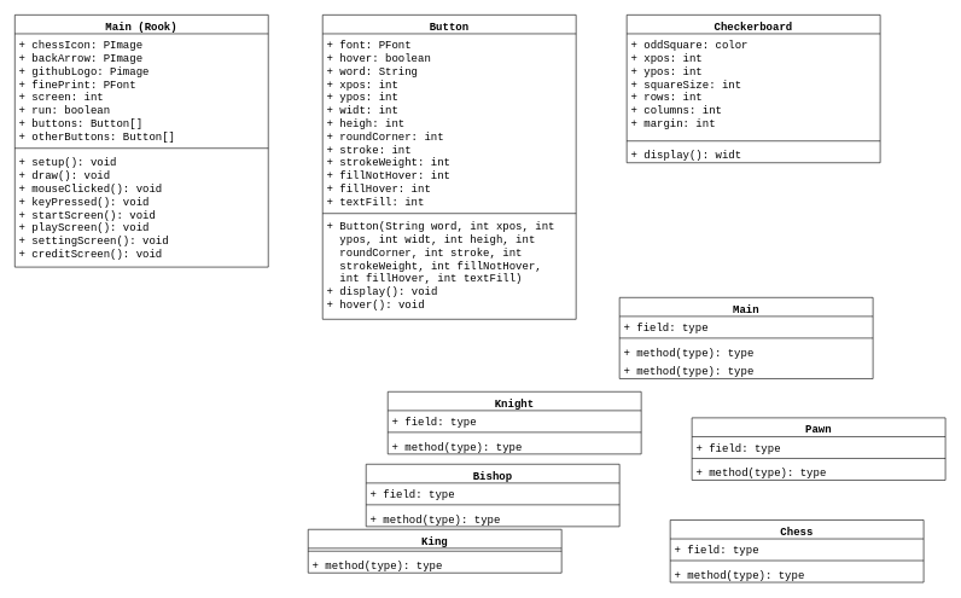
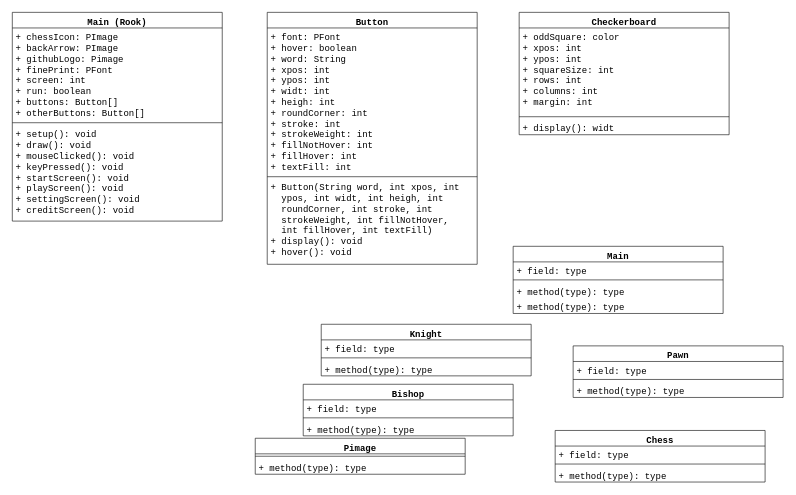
  <mxCell id="0" />
  <mxCell id="1" parent="0" />
- <mxCell id="2" value="King" style="swimlane;fontStyle=1;align=center;verticalAlign=top;childLayout=stackLayout;horizontal=1;startSize=26;horizontalStack=0;resizeParent=1;resizeParentMax=0;resizeLast=0;collapsible=1;marginBottom=0;fontFamily=Courier New;fontSize=15;" parent="1" vertex="1"><mxGeometry x="425" y="730" width="350" height="60" as="geometry" /></mxCell>
+ <mxCell id="2" value="Pimage" style="swimlane;fontStyle=1;align=center;verticalAlign=top;childLayout=stackLayout;horizontal=1;startSize=26;horizontalStack=0;resizeParent=1;resizeParentMax=0;resizeLast=0;collapsible=1;marginBottom=0;fontFamily=Courier New;fontSize=15;" parent="1" vertex="1"><mxGeometry x="425" y="730" width="350" height="60" as="geometry" /></mxCell>
  <mxCell id="3" value="" style="line;strokeWidth=1;fillColor=none;align=left;verticalAlign=middle;spacingTop=-1;spacingLeft=3;spacingRight=3;rotatable=0;labelPosition=right;points=[];portConstraint=eastwest;fontFamily=Courier New;fontSize=15;" parent="2" vertex="1"><mxGeometry y="26" width="350" height="8" as="geometry" /></mxCell>
  <mxCell id="4" value="+ method(type): type" style="text;strokeColor=none;fillColor=none;align=left;verticalAlign=top;spacingLeft=4;spacingRight=4;overflow=hidden;rotatable=0;points=[[0,0.5],[1,0.5]];portConstraint=eastwest;fontFamily=Courier New;fontSize=15;" parent="2" vertex="1"><mxGeometry y="34" width="350" height="26" as="geometry" /></mxCell>
  <mxCell id="5" value="Chess" style="swimlane;fontStyle=1;align=center;verticalAlign=top;childLayout=stackLayout;horizontal=1;startSize=26;horizontalStack=0;resizeParent=1;resizeParentMax=0;resizeLast=0;collapsible=1;marginBottom=0;fontFamily=Courier New;fontSize=15;" parent="1" vertex="1"><mxGeometry x="925" y="717" width="350" height="86" as="geometry" /></mxCell>
  <mxCell id="6" value="+ field: type" style="text;strokeColor=none;fillColor=none;align=left;verticalAlign=top;spacingLeft=4;spacingRight=4;overflow=hidden;rotatable=0;points=[[0,0.5],[1,0.5]];portConstraint=eastwest;fontFamily=Courier New;fontSize=15;" parent="5" vertex="1"><mxGeometry y="26" width="350" height="26" as="geometry" /></mxCell>
  <mxCell id="7" value="" style="line;strokeWidth=1;fillColor=none;align=left;verticalAlign=middle;spacingTop=-1;spacingLeft=3;spacingRight=3;rotatable=0;labelPosition=right;points=[];portConstraint=eastwest;fontFamily=Courier New;fontSize=15;" parent="5" vertex="1"><mxGeometry y="52" width="350" height="8" as="geometry" /></mxCell>
  <mxCell id="8" value="+ method(type): type" style="text;strokeColor=none;fillColor=none;align=left;verticalAlign=top;spacingLeft=4;spacingRight=4;overflow=hidden;rotatable=0;points=[[0,0.5],[1,0.5]];portConstraint=eastwest;fontFamily=Courier New;fontSize=15;" parent="5" vertex="1"><mxGeometry y="60" width="350" height="26" as="geometry" /></mxCell>
  <mxCell id="9" value="Main" style="swimlane;fontStyle=1;align=center;verticalAlign=top;childLayout=stackLayout;horizontal=1;startSize=26;horizontalStack=0;resizeParent=1;resizeParentMax=0;resizeLast=0;collapsible=1;marginBottom=0;fontFamily=Courier New;fontSize=15;" parent="1" vertex="1"><mxGeometry x="855" y="410" width="350" height="112" as="geometry" /></mxCell>
  <mxCell id="10" value="+ field: type" style="text;strokeColor=none;fillColor=none;align=left;verticalAlign=top;spacingLeft=4;spacingRight=4;overflow=hidden;rotatable=0;points=[[0,0.5],[1,0.5]];portConstraint=eastwest;fontFamily=Courier New;fontSize=15;" parent="9" vertex="1"><mxGeometry y="26" width="350" height="26" as="geometry" /></mxCell>
  <mxCell id="11" value="" style="line;strokeWidth=1;fillColor=none;align=left;verticalAlign=middle;spacingTop=-1;spacingLeft=3;spacingRight=3;rotatable=0;labelPosition=right;points=[];portConstraint=eastwest;fontFamily=Courier New;fontSize=15;" parent="9" vertex="1"><mxGeometry y="52" width="350" height="8" as="geometry" /></mxCell>
  <mxCell id="12" value="+ method(type): type" style="text;strokeColor=none;fillColor=none;align=left;verticalAlign=top;spacingLeft=4;spacingRight=4;overflow=hidden;rotatable=0;points=[[0,0.5],[1,0.5]];portConstraint=eastwest;fontFamily=Courier New;fontSize=15;" parent="9" vertex="1"><mxGeometry y="60" width="350" height="26" as="geometry" /></mxCell>
  <mxCell id="13" value="+ method(type): type" style="text;strokeColor=none;fillColor=none;align=left;verticalAlign=top;spacingLeft=4;spacingRight=4;overflow=hidden;rotatable=0;points=[[0,0.5],[1,0.5]];portConstraint=eastwest;fontFamily=Courier New;fontSize=15;" parent="9" vertex="1"><mxGeometry y="86" width="350" height="26" as="geometry" /></mxCell>
  <mxCell id="14" value="Bishop" style="swimlane;fontStyle=1;align=center;verticalAlign=top;childLayout=stackLayout;horizontal=1;startSize=26;horizontalStack=0;resizeParent=1;resizeParentMax=0;resizeLast=0;collapsible=1;marginBottom=0;fontFamily=Courier New;fontSize=15;" parent="1" vertex="1"><mxGeometry x="505" y="640" width="350" height="86" as="geometry" /></mxCell>
  <mxCell id="15" value="+ field: type" style="text;strokeColor=none;fillColor=none;align=left;verticalAlign=top;spacingLeft=4;spacingRight=4;overflow=hidden;rotatable=0;points=[[0,0.5],[1,0.5]];portConstraint=eastwest;fontFamily=Courier New;fontSize=15;" parent="14" vertex="1"><mxGeometry y="26" width="350" height="26" as="geometry" /></mxCell>
  <mxCell id="16" value="" style="line;strokeWidth=1;fillColor=none;align=left;verticalAlign=middle;spacingTop=-1;spacingLeft=3;spacingRight=3;rotatable=0;labelPosition=right;points=[];portConstraint=eastwest;fontFamily=Courier New;fontSize=15;" parent="14" vertex="1"><mxGeometry y="52" width="350" height="8" as="geometry" /></mxCell>
  <mxCell id="17" value="+ method(type): type" style="text;strokeColor=none;fillColor=none;align=left;verticalAlign=top;spacingLeft=4;spacingRight=4;overflow=hidden;rotatable=0;points=[[0,0.5],[1,0.5]];portConstraint=eastwest;fontFamily=Courier New;fontSize=15;" parent="14" vertex="1"><mxGeometry y="60" width="350" height="26" as="geometry" /></mxCell>
  <mxCell id="18" value="Knight" style="swimlane;fontStyle=1;align=center;verticalAlign=top;childLayout=stackLayout;horizontal=1;startSize=26;horizontalStack=0;resizeParent=1;resizeParentMax=0;resizeLast=0;collapsible=1;marginBottom=0;fontFamily=Courier New;fontSize=15;" parent="1" vertex="1"><mxGeometry x="535" y="540" width="350" height="86" as="geometry" /></mxCell>
  <mxCell id="19" value="+ field: type" style="text;strokeColor=none;fillColor=none;align=left;verticalAlign=top;spacingLeft=4;spacingRight=4;overflow=hidden;rotatable=0;points=[[0,0.5],[1,0.5]];portConstraint=eastwest;fontFamily=Courier New;fontSize=15;" parent="18" vertex="1"><mxGeometry y="26" width="350" height="26" as="geometry" /></mxCell>
  <mxCell id="20" value="" style="line;strokeWidth=1;fillColor=none;align=left;verticalAlign=middle;spacingTop=-1;spacingLeft=3;spacingRight=3;rotatable=0;labelPosition=right;points=[];portConstraint=eastwest;fontFamily=Courier New;fontSize=15;" parent="18" vertex="1"><mxGeometry y="52" width="350" height="8" as="geometry" /></mxCell>
  <mxCell id="21" value="+ method(type): type" style="text;strokeColor=none;fillColor=none;align=left;verticalAlign=top;spacingLeft=4;spacingRight=4;overflow=hidden;rotatable=0;points=[[0,0.5],[1,0.5]];portConstraint=eastwest;fontFamily=Courier New;fontSize=15;" parent="18" vertex="1"><mxGeometry y="60" width="350" height="26" as="geometry" /></mxCell>
  <mxCell id="22" value="Pawn" style="swimlane;fontStyle=1;align=center;verticalAlign=top;childLayout=stackLayout;horizontal=1;startSize=26;horizontalStack=0;resizeParent=1;resizeParentMax=0;resizeLast=0;collapsible=1;marginBottom=0;fontFamily=Courier New;fontSize=15;" parent="1" vertex="1"><mxGeometry x="955" y="576" width="350" height="86" as="geometry" /></mxCell>
  <mxCell id="23" value="+ field: type" style="text;strokeColor=none;fillColor=none;align=left;verticalAlign=top;spacingLeft=4;spacingRight=4;overflow=hidden;rotatable=0;points=[[0,0.5],[1,0.5]];portConstraint=eastwest;fontFamily=Courier New;fontSize=15;" parent="22" vertex="1"><mxGeometry y="26" width="350" height="26" as="geometry" /></mxCell>
  <mxCell id="24" value="" style="line;strokeWidth=1;fillColor=none;align=left;verticalAlign=middle;spacingTop=-1;spacingLeft=3;spacingRight=3;rotatable=0;labelPosition=right;points=[];portConstraint=eastwest;fontFamily=Courier New;fontSize=15;" parent="22" vertex="1"><mxGeometry y="52" width="350" height="8" as="geometry" /></mxCell>
  <mxCell id="25" value="+ method(type): type" style="text;strokeColor=none;fillColor=none;align=left;verticalAlign=top;spacingLeft=4;spacingRight=4;overflow=hidden;rotatable=0;points=[[0,0.5],[1,0.5]];portConstraint=eastwest;fontFamily=Courier New;fontSize=15;" parent="22" vertex="1"><mxGeometry y="60" width="350" height="26" as="geometry" /></mxCell>
  <mxCell id="26" value="Main (Rook)" style="swimlane;fontStyle=1;align=center;verticalAlign=top;childLayout=stackLayout;horizontal=1;startSize=26;horizontalStack=0;resizeParent=1;resizeParentMax=0;resizeLast=0;collapsible=1;marginBottom=0;fontFamily=Courier New;fontSize=15;" parent="1" vertex="1"><mxGeometry x="20" y="20" width="350" height="348" as="geometry" /></mxCell>
  <mxCell id="27" value="+ chessIcon: PImage&#10;+ backArrow: PImage&#10;+ githubLogo: Pimage&#10;+ finePrint: PFont&#10;+ screen: int&#10;+ run: boolean&#10;+ buttons: Button[]&#10;+ otherButtons: Button[]" style="text;strokeColor=none;fillColor=none;align=left;verticalAlign=top;spacingLeft=4;spacingRight=4;overflow=hidden;rotatable=0;points=[[0,0.5],[1,0.5]];portConstraint=eastwest;fontFamily=Courier New;fontSize=15;" parent="26" vertex="1"><mxGeometry y="26" width="350" height="154" as="geometry" /></mxCell>
  <mxCell id="28" value="" style="line;strokeWidth=1;fillColor=none;align=left;verticalAlign=middle;spacingTop=-1;spacingLeft=3;spacingRight=3;rotatable=0;labelPosition=right;points=[];portConstraint=eastwest;fontFamily=Courier New;fontSize=15;" parent="26" vertex="1"><mxGeometry y="180" width="350" height="8" as="geometry" /></mxCell>
  <mxCell id="29" value="+ setup(): void&#10;+ draw(): void&#10;+ mouseClicked(): void&#10;+ keyPressed(): void&#10;+ startScreen(): void&#10;+ playScreen(): void&#10;+ settingScreen(): void&#10;+ creditScreen(): void" style="text;strokeColor=none;fillColor=none;align=left;verticalAlign=top;spacingLeft=4;spacingRight=4;overflow=hidden;rotatable=0;points=[[0,0.5],[1,0.5]];portConstraint=eastwest;fontFamily=Courier New;fontSize=15;" parent="26" vertex="1"><mxGeometry y="188" width="350" height="160" as="geometry" /></mxCell>
  <mxCell id="30" value="Button" style="swimlane;fontStyle=1;align=center;verticalAlign=top;childLayout=stackLayout;horizontal=1;startSize=26;horizontalStack=0;resizeParent=1;resizeParentMax=0;resizeLast=0;collapsible=1;marginBottom=0;fontFamily=Courier New;fontSize=15;" parent="1" vertex="1"><mxGeometry x="445" y="20" width="350" height="420" as="geometry" /></mxCell>
  <mxCell id="31" value="+ font: PFont&#10;+ hover: boolean&#10;+ word: String&#10;+ xpos: int&#10;+ ypos: int&#10;+ widt: int&#10;+ heigh: int&#10;+ roundCorner: int&#10;+ stroke: int&#10;+ strokeWeight: int&#10;+ fillNotHover: int&#10;+ fillHover: int&#10;+ textFill: int" style="text;strokeColor=none;fillColor=none;align=left;verticalAlign=top;spacingLeft=4;spacingRight=4;overflow=hidden;rotatable=0;points=[[0,0.5],[1,0.5]];portConstraint=eastwest;fontFamily=Courier New;fontSize=15;" parent="30" vertex="1"><mxGeometry y="26" width="350" height="244" as="geometry" /></mxCell>
  <mxCell id="32" value="" style="line;strokeWidth=1;fillColor=none;align=left;verticalAlign=middle;spacingTop=-1;spacingLeft=3;spacingRight=3;rotatable=0;labelPosition=right;points=[];portConstraint=eastwest;fontFamily=Courier New;fontSize=15;" parent="30" vertex="1"><mxGeometry y="270" width="350" height="8" as="geometry" /></mxCell>
  <mxCell id="33" value="+ Button(String word, int xpos, int    ypos, int widt, int heigh, int        roundCorner, int stroke, int          strokeWeight, int fillNotHover,      int fillHover, int textFill)&#10;+ display(): void&#10;+ hover(): void" style="text;strokeColor=none;fillColor=none;align=left;verticalAlign=top;spacingLeft=4;spacingRight=4;overflow=hidden;rotatable=0;points=[[0,0.5],[1,0.5]];portConstraint=eastwest;fontFamily=Courier New;fontSize=15;whiteSpace=wrap;" parent="30" vertex="1"><mxGeometry y="278" width="350" height="142" as="geometry" /></mxCell>
  <mxCell id="34" value="Checkerboard" style="swimlane;fontStyle=1;align=center;verticalAlign=top;childLayout=stackLayout;horizontal=1;startSize=26;horizontalStack=0;resizeParent=1;resizeParentMax=0;resizeLast=0;collapsible=1;marginBottom=0;fontFamily=Courier New;fontSize=15;" parent="1" vertex="1"><mxGeometry x="865" y="20" width="350" height="204" as="geometry" /></mxCell>
  <mxCell id="35" value="+ oddSquare: color&#10;+ xpos: int&#10;+ ypos: int&#10;+ squareSize: int&#10;+ rows: int&#10;+ columns: int&#10;+ margin: int" style="text;strokeColor=none;fillColor=none;align=left;verticalAlign=top;spacingLeft=4;spacingRight=4;overflow=hidden;rotatable=0;points=[[0,0.5],[1,0.5]];portConstraint=eastwest;fontFamily=Courier New;fontSize=15;" parent="34" vertex="1"><mxGeometry y="26" width="350" height="144" as="geometry" /></mxCell>
  <mxCell id="36" value="" style="line;strokeWidth=1;fillColor=none;align=left;verticalAlign=middle;spacingTop=-1;spacingLeft=3;spacingRight=3;rotatable=0;labelPosition=right;points=[];portConstraint=eastwest;fontFamily=Courier New;fontSize=15;" parent="34" vertex="1"><mxGeometry y="170" width="350" height="8" as="geometry" /></mxCell>
  <mxCell id="37" value="+ display(): widt" style="text;strokeColor=none;fillColor=none;align=left;verticalAlign=top;spacingLeft=4;spacingRight=4;overflow=hidden;rotatable=0;points=[[0,0.5],[1,0.5]];portConstraint=eastwest;fontFamily=Courier New;fontSize=15;" parent="34" vertex="1"><mxGeometry y="178" width="350" height="26" as="geometry" /></mxCell>
